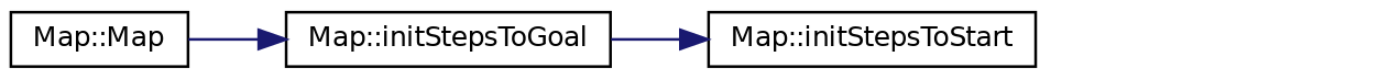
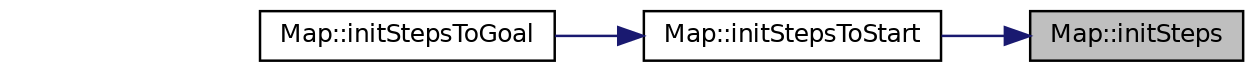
  digraph {
    rankdir=RL
    node [color=black fillcolor=white fontname=Helvetica fontsize=10 shape=record style=filled]
    edge [color=midnightblue dir=back fontname=Helvetica fontsize=10 labelfontname=Helvetica labelfontsize=10 style=solid]
+   n1 [fillcolor=grey75 fontcolor=black height=0.2 label="Map::initSteps" width=0.4]
    n2 [height=0.2 label="Map::initStepsToStart" width=0.4]
    n3 [height=0.2 label="Map::initStepsToGoal" width=0.4]
-   n4 [height=0.2 label="Map::Map" width=0.4]
+   n1 -> n2
    n2 -> n3
-   n3 -> n4
  }
